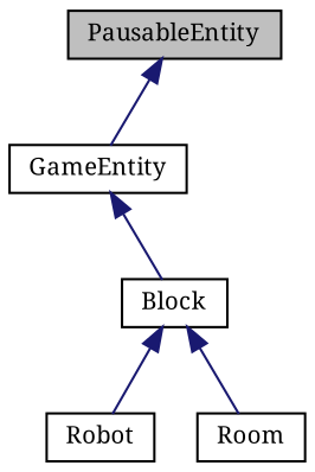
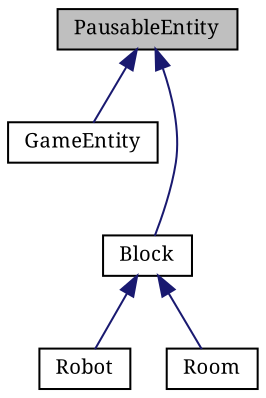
  digraph {
    fontname="Noto Serif"
    node [color=black fillcolor=white fontname="Noto Serif" fontsize=10 shape=record style=filled]
    edge [color=midnightblue dir=back fontname="Noto Serif" fontsize=10 labelfontname=Helvetica labelfontsize=10 style=solid]
    n1 [fillcolor=grey75 fontcolor=black height=0.2 label=PausableEntity width=0.4]
    n2 [height=0.2 label=GameEntity width=0.4]
    n3 [height=0.2 label=Block width=0.4]
    n4 [height=0.2 label=Robot width=0.4]
    n5 [height=0.2 label=Room width=0.4]
    n1 -> n2
-   n2 -> n3
+   n1 -> n3
    n3 -> n4
    n3 -> n5
  }
